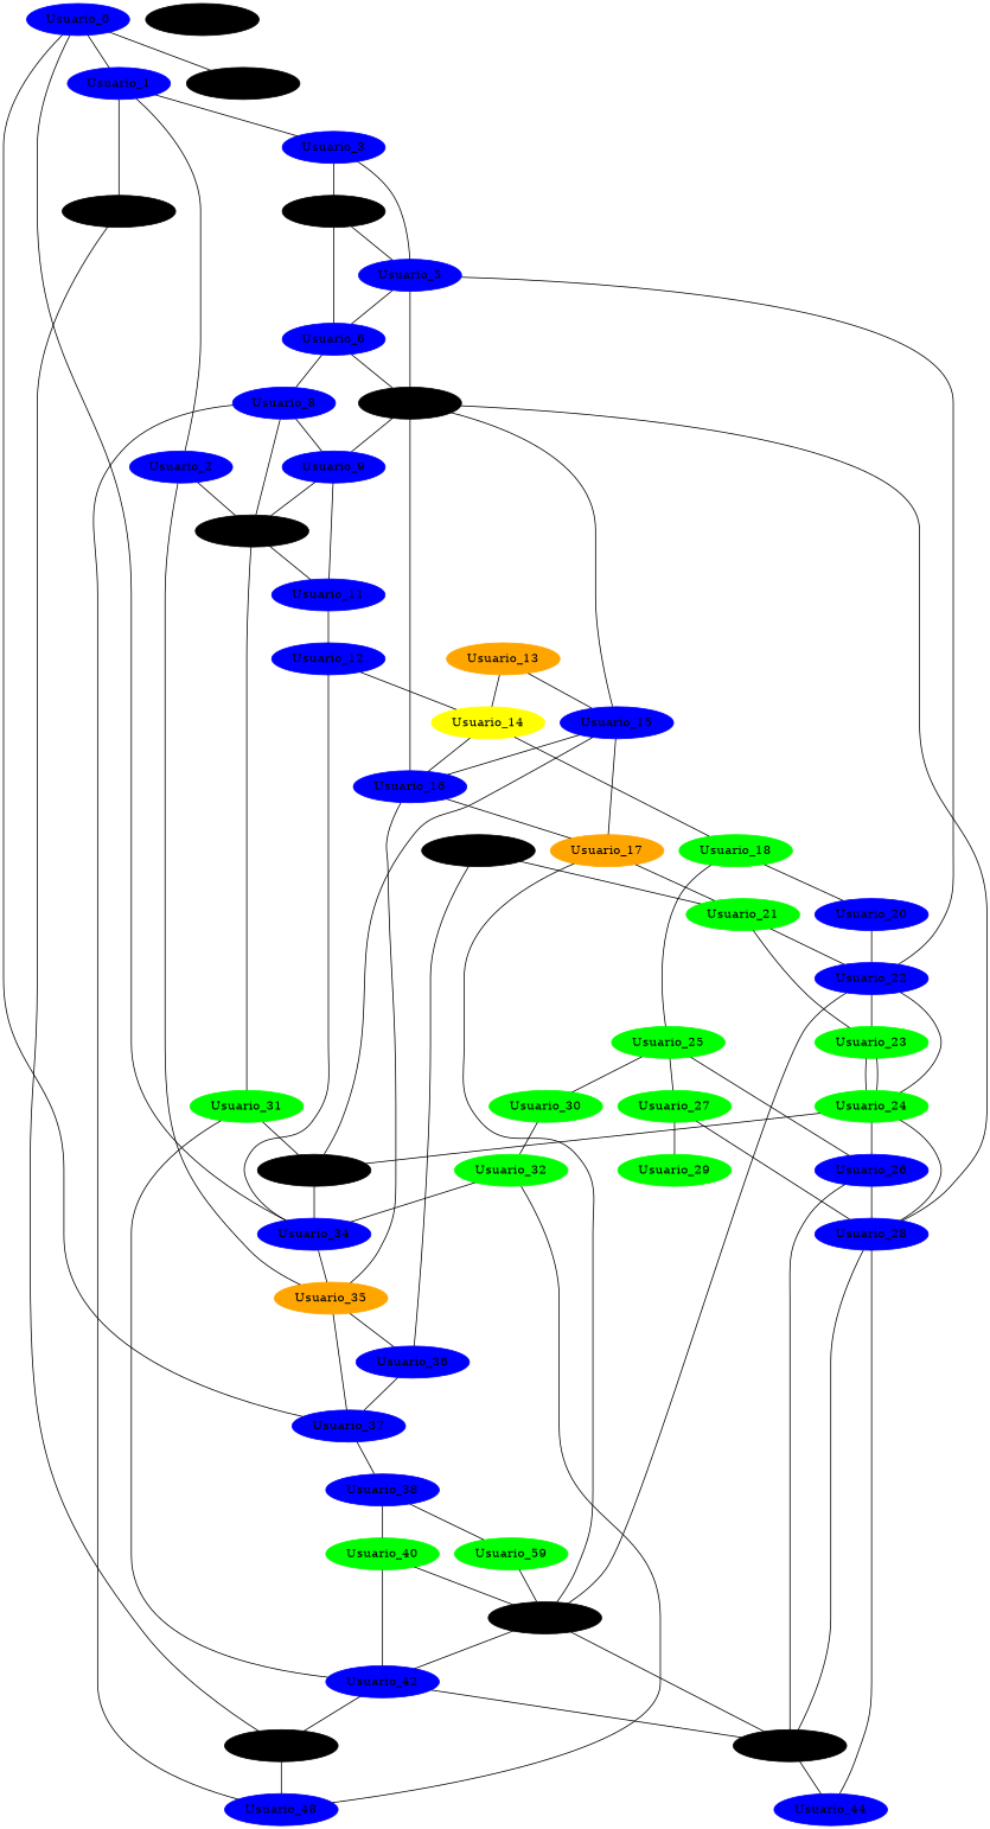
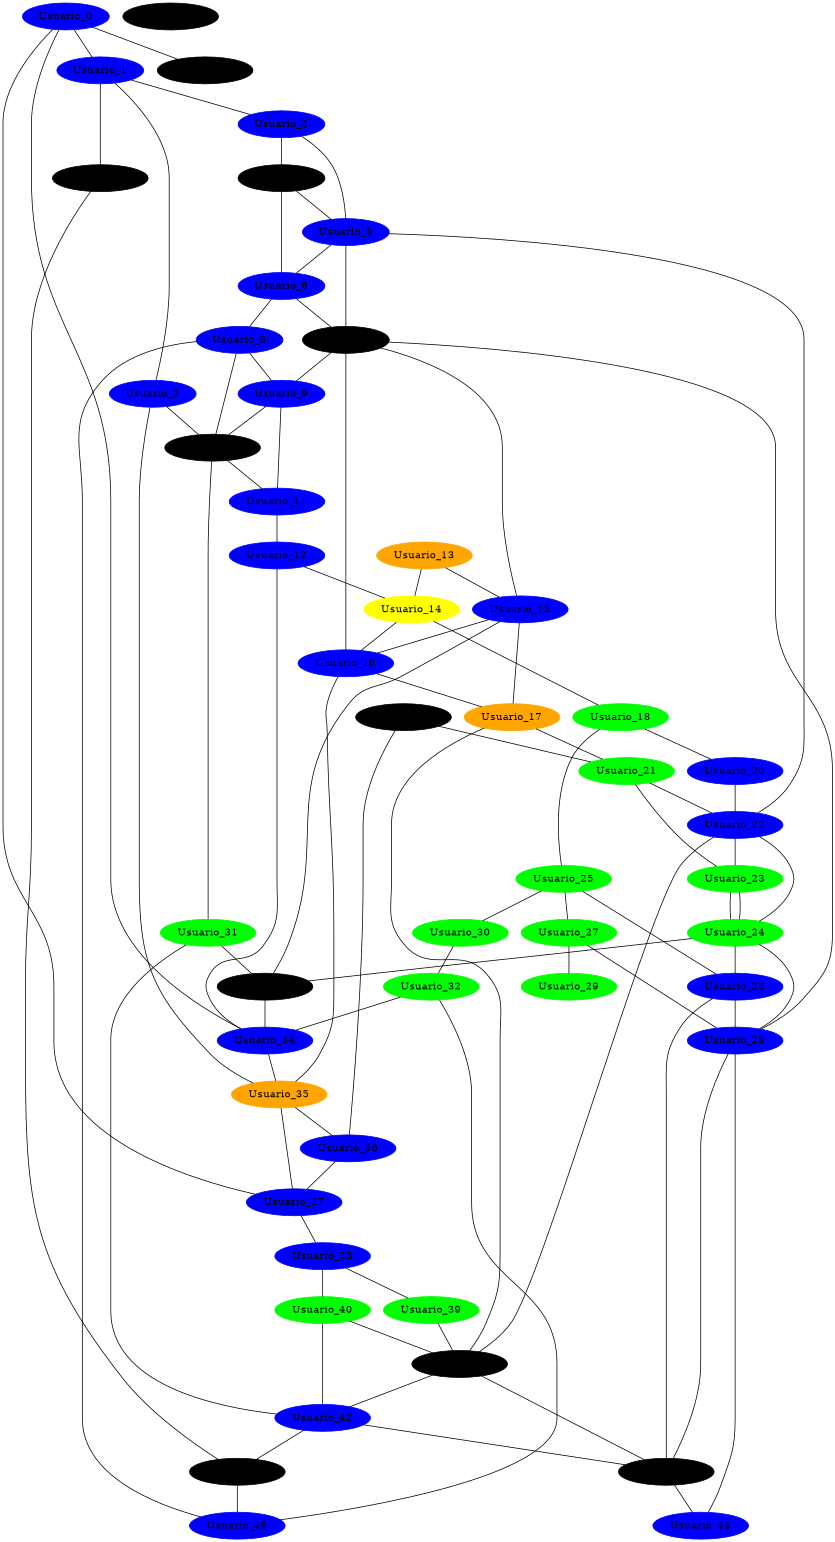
  graph {
    node [color=blue style=filled]
    n1 [label=Usuario_0]
    n2 [label=Usuario_1]
    n3 [label=Usuario_34]
    n4 [label=Usuario_37]
    n5 [color=black label=Usuario_49]
    n6 [label=Usuario_2]
    n7 [label=Usuario_3]
    n8 [color=black label=Usuario_45]
    n9 [color=orange label=Usuario_35]
    n10 [label=Usuario_38]
    n11 [color=black label=Usuario_10]
    n12 [color=black label=Usuario_4]
    n13 [label=Usuario_5]
    n14 [color=black label=Usuario_47]
    n15 [label=Usuario_11]
    n16 [color=green label=Usuario_31]
    n17 [label=Usuario_36]
    n18 [label=Usuario_6]
    n19 [color=black label=Usuario_7]
    n20 [label=Usuario_22]
    n21 [label=Usuario_8]
    n22 [label=Usuario_9]
    n23 [label=Usuario_15]
    n24 [label=Usuario_16]
    n25 [label=Usuario_28]
    n26 [color=black label=Usuario_41]
    n27 [color=green label=Usuario_23]
    n28 [color=green label=Usuario_24]
    n29 [label=Usuario_48]
    n30 [color=orange label=Usuario_17]
    n31 [color=black label=Usuario_33]
    n32 [color=black label=Usuario_43]
    n33 [label=Usuario_44]
    n34 [label=Usuario_12]
    n35 [label=Usuario_42]
    n36 [color=yellow label=Usuario_14]
    n37 [color=green label=Usuario_18]
    n38 [color=orange label=Usuario_13]
    n39 [label=Usuario_20]
    n40 [color=green label=Usuario_25]
    n41 [color=green label=Usuario_21]
    n42 [label=Usuario_26]
    n43 [color=green label=Usuario_27]
    n44 [color=green label=Usuario_30]
    n45 [color=black label=Usuario_19]
    n46 [color=green label=Usuario_29]
    n47 [color=green label=Usuario_32]
-   n48 [color=green label=Usuario_59]
+   n48 [color=green label=Usuario_39]
    n49 [color=green label=Usuario_40]
    n50 [color=black label=Usuario_46]
    n1 -- n2
    n1 -- n3
    n1 -- n4
    n1 -- n5
    n2 -- n6
    n2 -- n7
    n2 -- n8
    n3 -- n9
    n4 -- n10
    n6 -- n9
    n6 -- n11
    n7 -- n12
    n7 -- n13
    n8 -- n14
    n9 -- n4
    n9 -- n17
    n10 -- n48
    n10 -- n49
    n11 -- n15
    n11 -- n16
    n12 -- n13
    n12 -- n18
    n13 -- n18
    n13 -- n19
    n13 -- n20
    n14 -- n29
    n15 -- n34
    n16 -- n31
    n16 -- n35
    n17 -- n4
    n18 -- n19
    n18 -- n21
    n19 -- n22
    n19 -- n23
    n19 -- n24
    n19 -- n25
    n20 -- n26
    n20 -- n27
    n20 -- n28
    n21 -- n11
    n21 -- n22
    n21 -- n29
    n22 -- n11
    n22 -- n15
    n23 -- n24
    n23 -- n30
    n23 -- n31
    n24 -- n9
    n24 -- n30
    n25 -- n32
    n25 -- n33
    n26 -- n32
    n26 -- n35
    n27 -- n28
    n27 -- n28
    n28 -- n25
    n28 -- n31
    n28 -- n42
    n30 -- n26
    n30 -- n41
    n31 -- n3
    n32 -- n33
    n34 -- n3
    n34 -- n36
    n35 -- n14
    n35 -- n32
    n36 -- n24
    n36 -- n37
    n37 -- n39
    n37 -- n40
    n38 -- n23
    n38 -- n36
    n39 -- n20
    n40 -- n42
    n40 -- n43
    n40 -- n44
    n41 -- n20
    n41 -- n27
    n42 -- n25
    n42 -- n32
    n43 -- n25
    n43 -- n46
    n44 -- n47
    n45 -- n17
    n45 -- n41
    n47 -- n3
    n47 -- n29
    n48 -- n26
    n49 -- n26
    n49 -- n35
  }
